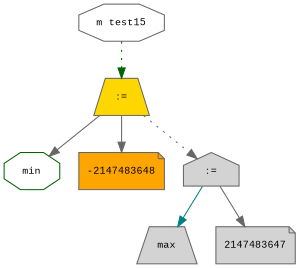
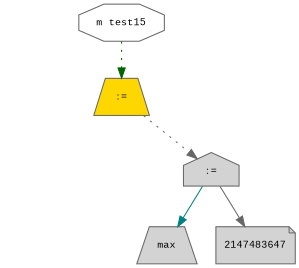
  digraph {
    fontname="Times New Roman"
    fontsize=10
    node [color=gray40 fillcolor=lightgrey fontname="Courier New" fontsize=10 shape=octagon style=filled]
    edge [color=gray40 fontname="Times New Roman" fontsize=10]
    n1 [fillcolor=white label="m test15"]
    n2 [fillcolor=gold label=":=" shape=trapezium]
-   n3 [color=darkgreen fillcolor=white label=min]
-   n4 [fillcolor=orange label=-2147483648 shape=note]
    n5 [label=":=" shape=house]
    n6 [label=max shape=trapezium]
    n7 [label=2147483647 shape=note]
    n1 -> n2 [color=darkgreen style=dotted]
-   n2 -> n3
-   n2 -> n4
    n2 -> n5 [style=dotted]
    n5 -> n6 [color=teal]
    n5 -> n7
  }
